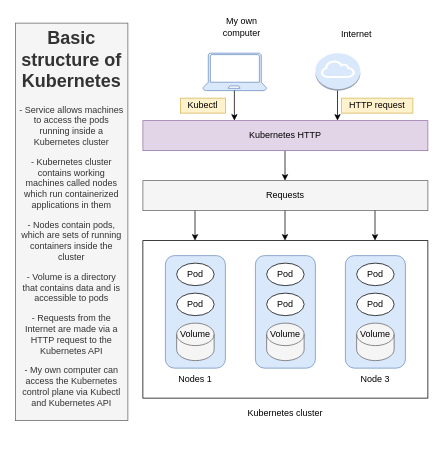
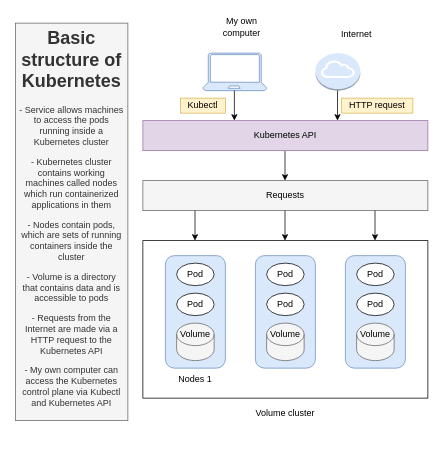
  <mxCell id="0" />
  <mxCell id="1" parent="0" />
  <mxCell id="2" value="" style="rounded=0;whiteSpace=wrap;html=1;" parent="1" vertex="1"><mxGeometry x="190" y="320" width="380" height="210" as="geometry" /></mxCell>
  <mxCell id="3" value="" style="rounded=1;whiteSpace=wrap;html=1;fillColor=#dae8fc;strokeColor=#6c8ebf;" parent="1" vertex="1"><mxGeometry x="220" y="340" width="80" height="150" as="geometry" /></mxCell>
  <mxCell id="4" value="" style="rounded=1;whiteSpace=wrap;html=1;fillColor=#dae8fc;strokeColor=#6c8ebf;" parent="1" vertex="1"><mxGeometry x="340" y="340" width="80" height="150" as="geometry" /></mxCell>
  <mxCell id="5" value="" style="rounded=1;whiteSpace=wrap;html=1;fillColor=#dae8fc;strokeColor=#6c8ebf;" parent="1" vertex="1"><mxGeometry x="460" y="340" width="80" height="150" as="geometry" /></mxCell>
  <mxCell id="6" value="Nodes 1" style="text;html=1;strokeColor=none;fillColor=none;align=center;verticalAlign=middle;whiteSpace=wrap;rounded=0;" parent="1" vertex="1"><mxGeometry x="230" y="490" width="60" height="30" as="geometry" /></mxCell>
- <mxCell id="7" value="Node 3" style="text;html=1;strokeColor=none;fillColor=none;align=center;verticalAlign=middle;whiteSpace=wrap;rounded=0;" parent="1" vertex="1"><mxGeometry x="470" y="490" width="60" height="30" as="geometry" /></mxCell>
- <mxCell id="8" value="Kubernetes cluster" style="text;html=1;strokeColor=none;fillColor=none;align=center;verticalAlign=middle;whiteSpace=wrap;rounded=0;" parent="1" vertex="1"><mxGeometry x="310" y="520" width="140" height="60" as="geometry" /></mxCell>
+ <mxCell id="8" value="Volume cluster" style="text;html=1;strokeColor=none;fillColor=none;align=center;verticalAlign=middle;whiteSpace=wrap;rounded=0;" parent="1" vertex="1"><mxGeometry x="310" y="520" width="140" height="60" as="geometry" /></mxCell>
  <mxCell id="9" value="" style="ellipse;whiteSpace=wrap;html=1;" parent="1" vertex="1"><mxGeometry x="235" y="350" width="50" height="30" as="geometry" /></mxCell>
  <mxCell id="10" value="" style="ellipse;whiteSpace=wrap;html=1;" parent="1" vertex="1"><mxGeometry x="235" y="390" width="50" height="30" as="geometry" /></mxCell>
  <mxCell id="11" value="" style="ellipse;whiteSpace=wrap;html=1;" parent="1" vertex="1"><mxGeometry x="355" y="350" width="50" height="30" as="geometry" /></mxCell>
  <mxCell id="12" value="" style="ellipse;whiteSpace=wrap;html=1;" parent="1" vertex="1"><mxGeometry x="355" y="390" width="50" height="30" as="geometry" /></mxCell>
  <mxCell id="13" value="" style="ellipse;whiteSpace=wrap;html=1;" parent="1" vertex="1"><mxGeometry x="475" y="350" width="50" height="30" as="geometry" /></mxCell>
  <mxCell id="14" value="" style="ellipse;whiteSpace=wrap;html=1;" parent="1" vertex="1"><mxGeometry x="475" y="390" width="50" height="30" as="geometry" /></mxCell>
  <mxCell id="15" value="" style="rounded=0;whiteSpace=wrap;html=1;fillColor=#f5f5f5;strokeColor=#666666;fontColor=#333333;" vertex="1" parent="1"><mxGeometry x="190" y="240" width="380" height="40" as="geometry" /></mxCell>
  <mxCell id="16" value="" style="endArrow=classic;html=1;rounded=0;" edge="1" parent="1"><mxGeometry width="50" height="50" relative="1" as="geometry"><mxPoint x="259.5" y="280" as="sourcePoint" /><mxPoint x="259.5" y="320" as="targetPoint" /></mxGeometry></mxCell>
  <mxCell id="17" value="" style="endArrow=classic;html=1;rounded=0;" edge="1" parent="1"><mxGeometry width="50" height="50" relative="1" as="geometry"><mxPoint x="379.5" y="280" as="sourcePoint" /><mxPoint x="379.5" y="320" as="targetPoint" /></mxGeometry></mxCell>
  <mxCell id="18" value="" style="endArrow=classic;html=1;rounded=0;" edge="1" parent="1"><mxGeometry width="50" height="50" relative="1" as="geometry"><mxPoint x="499.5" y="280" as="sourcePoint" /><mxPoint x="499.5" y="320" as="targetPoint" /></mxGeometry></mxCell>
  <mxCell id="19" value="Requests" style="text;html=1;strokeColor=none;fillColor=none;align=center;verticalAlign=middle;whiteSpace=wrap;rounded=0;" vertex="1" parent="1"><mxGeometry x="310" y="245" width="140" height="30" as="geometry" /></mxCell>
  <mxCell id="20" value="&lt;h1&gt;Basic structure of Kubernetes&lt;/h1&gt;&lt;p&gt;- Service allows machines to access the pods running inside a Kubernetes cluster&lt;/p&gt;&lt;p&gt;- Kubernetes cluster contains working machines called nodes which run containerized applications in them&lt;/p&gt;&lt;p&gt;- Nodes contain pods, which are sets of running containers inside the cluster&lt;br&gt;&lt;/p&gt;&lt;p&gt;- Volume is a directory that contains data and is accessible to pods&lt;/p&gt;&lt;p&gt;- Requests from the Internet are made via a HTTP request to the Kubernetes API&lt;/p&gt;&lt;p&gt;- My own computer can access the Kubernetes control plane via Kubectl and Kubernetes API &lt;br&gt;&lt;/p&gt;&lt;p&gt;&lt;br&gt;&lt;/p&gt;&lt;p&gt;&lt;br&gt;&lt;/p&gt;&lt;p&gt;&lt;br&gt;&lt;/p&gt;" style="text;html=1;spacing=5;spacingTop=-20;whiteSpace=wrap;overflow=hidden;rounded=0;align=center;fillColor=#f5f5f5;strokeColor=#666666;fontColor=#333333;" vertex="1" parent="1"><mxGeometry x="20" y="30" width="150" height="530" as="geometry" /></mxCell>
  <mxCell id="21" value="" style="shape=cylinder3;whiteSpace=wrap;html=1;boundedLbl=1;backgroundOutline=1;size=15;fillColor=#f5f5f5;strokeColor=#666666;fontColor=#333333;" vertex="1" parent="1"><mxGeometry x="235" y="430" width="50" height="50" as="geometry" /></mxCell>
  <mxCell id="22" value="" style="shape=cylinder3;whiteSpace=wrap;html=1;boundedLbl=1;backgroundOutline=1;size=15;fillColor=#f5f5f5;strokeColor=#666666;fontColor=#333333;" vertex="1" parent="1"><mxGeometry x="355" y="430" width="50" height="50" as="geometry" /></mxCell>
  <mxCell id="23" value="" style="shape=cylinder3;whiteSpace=wrap;html=1;boundedLbl=1;backgroundOutline=1;size=15;fillColor=#f5f5f5;strokeColor=#666666;fontColor=#333333;" vertex="1" parent="1"><mxGeometry x="475" y="430" width="50" height="50" as="geometry" /></mxCell>
  <mxCell id="24" value="Volume" style="text;html=1;strokeColor=none;fillColor=none;align=center;verticalAlign=middle;whiteSpace=wrap;rounded=0;" vertex="1" parent="1"><mxGeometry x="190" y="430" width="140" height="30" as="geometry" /></mxCell>
  <mxCell id="25" value="Volume" style="text;html=1;strokeColor=none;fillColor=none;align=center;verticalAlign=middle;whiteSpace=wrap;rounded=0;" vertex="1" parent="1"><mxGeometry x="310" y="430" width="140" height="30" as="geometry" /></mxCell>
  <mxCell id="26" value="Volume" style="text;html=1;strokeColor=none;fillColor=none;align=center;verticalAlign=middle;whiteSpace=wrap;rounded=0;direction=west;" vertex="1" parent="1"><mxGeometry x="430" y="430" width="140" height="30" as="geometry" /></mxCell>
  <mxCell id="27" value="Pod" style="text;html=1;strokeColor=none;fillColor=none;align=center;verticalAlign=middle;whiteSpace=wrap;rounded=0;" vertex="1" parent="1"><mxGeometry x="230" y="350" width="60" height="30" as="geometry" /></mxCell>
  <mxCell id="28" value="Pod" style="text;html=1;strokeColor=none;fillColor=none;align=center;verticalAlign=middle;whiteSpace=wrap;rounded=0;" vertex="1" parent="1"><mxGeometry x="230" y="390" width="60" height="30" as="geometry" /></mxCell>
  <mxCell id="29" value="Pod" style="text;html=1;strokeColor=none;fillColor=none;align=center;verticalAlign=middle;whiteSpace=wrap;rounded=0;" vertex="1" parent="1"><mxGeometry x="350" y="350" width="60" height="30" as="geometry" /></mxCell>
  <mxCell id="30" value="Pod" style="text;html=1;strokeColor=none;fillColor=none;align=center;verticalAlign=middle;whiteSpace=wrap;rounded=0;" vertex="1" parent="1"><mxGeometry x="350" y="390" width="60" height="30" as="geometry" /></mxCell>
  <mxCell id="31" value="Pod" style="text;html=1;strokeColor=none;fillColor=none;align=center;verticalAlign=middle;whiteSpace=wrap;rounded=0;" vertex="1" parent="1"><mxGeometry x="470" y="350" width="60" height="30" as="geometry" /></mxCell>
  <mxCell id="32" value="Pod" style="text;html=1;strokeColor=none;fillColor=none;align=center;verticalAlign=middle;whiteSpace=wrap;rounded=0;" vertex="1" parent="1"><mxGeometry x="470" y="390" width="60" height="30" as="geometry" /></mxCell>
  <mxCell id="33" value="" style="endArrow=classic;html=1;rounded=0;" edge="1" parent="1"><mxGeometry width="50" height="50" relative="1" as="geometry"><mxPoint x="379.5" y="200" as="sourcePoint" /><mxPoint x="379.5" y="240" as="targetPoint" /></mxGeometry></mxCell>
  <mxCell id="34" value="My own computer" style="text;html=1;strokeColor=none;fillColor=none;align=center;verticalAlign=middle;whiteSpace=wrap;rounded=0;" vertex="1" parent="1"><mxGeometry x="284" y="20" width="76" height="30" as="geometry" /></mxCell>
  <mxCell id="35" value="" style="verticalLabelPosition=bottom;html=1;verticalAlign=top;align=center;strokeColor=#6c8ebf;fillColor=#dae8fc;shape=mxgraph.azure.laptop;pointerEvents=1;rounded=0;" vertex="1" parent="1"><mxGeometry x="270" y="70" width="85" height="50" as="geometry" /></mxCell>
  <mxCell id="36" value="Kubectl" style="text;html=1;strokeColor=#d6b656;fillColor=#fff2cc;align=center;verticalAlign=middle;whiteSpace=wrap;rounded=0;" vertex="1" parent="1"><mxGeometry x="240" y="130" width="60" height="20" as="geometry" /></mxCell>
- <mxCell id="37" value="Kubernetes HTTP" style="text;html=1;strokeColor=#9673a6;fillColor=#e1d5e7;align=center;verticalAlign=middle;whiteSpace=wrap;rounded=0;" vertex="1" parent="1"><mxGeometry x="190" y="160" width="380" height="40" as="geometry" /></mxCell>
+ <mxCell id="37" value="Kubernetes API" style="text;html=1;strokeColor=#9673a6;fillColor=#e1d5e7;align=center;verticalAlign=middle;whiteSpace=wrap;rounded=0;" vertex="1" parent="1"><mxGeometry x="190" y="160" width="380" height="40" as="geometry" /></mxCell>
  <mxCell id="38" value="" style="endArrow=classic;html=1;rounded=0;" edge="1" parent="1"><mxGeometry width="50" height="50" relative="1" as="geometry"><mxPoint x="312" y="120" as="sourcePoint" /><mxPoint x="312" y="160" as="targetPoint" /></mxGeometry></mxCell>
  <mxCell id="39" value="HTTP request" style="text;html=1;strokeColor=#d6b656;fillColor=#fff2cc;align=center;verticalAlign=middle;whiteSpace=wrap;rounded=0;" vertex="1" parent="1"><mxGeometry x="455" y="130" width="95" height="20" as="geometry" /></mxCell>
  <mxCell id="40" value="" style="outlineConnect=0;dashed=0;verticalLabelPosition=bottom;verticalAlign=top;align=center;html=1;shape=mxgraph.aws3.internet_gateway;fillColor=#dae8fc;rounded=0;strokeColor=#6c8ebf;" vertex="1" parent="1"><mxGeometry x="420" y="70" width="60" height="50" as="geometry" /></mxCell>
  <mxCell id="41" value="Internet" style="text;html=1;strokeColor=none;fillColor=none;align=center;verticalAlign=middle;whiteSpace=wrap;rounded=0;" vertex="1" parent="1"><mxGeometry x="405" y="30" width="140" height="30" as="geometry" /></mxCell>
  <mxCell id="42" value="" style="endArrow=classic;html=1;rounded=0;" edge="1" parent="1"><mxGeometry width="50" height="50" relative="1" as="geometry"><mxPoint x="449.5" y="120" as="sourcePoint" /><mxPoint x="449.5" y="160" as="targetPoint" /></mxGeometry></mxCell>
